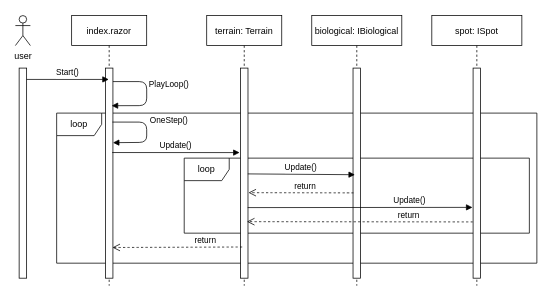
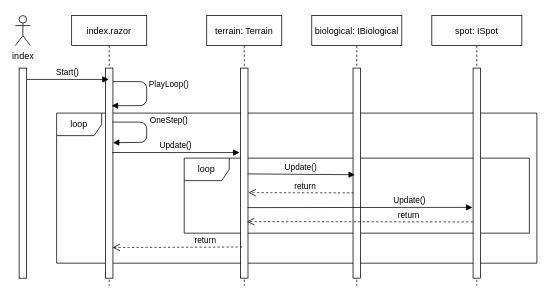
  <mxCell id="0" />
  <mxCell id="1" parent="0" />
  <mxCell id="2" value="loop" style="shape=umlFrame;whiteSpace=wrap;html=1;hachureGap=4;" vertex="1" parent="1"><mxGeometry x="75" y="150" width="640" height="200" as="geometry" /></mxCell>
  <mxCell id="3" value="loop" style="shape=umlFrame;whiteSpace=wrap;html=1;hachureGap=4;" vertex="1" parent="1"><mxGeometry x="245" y="210" width="460" height="100" as="geometry" /></mxCell>
  <mxCell id="4" value="index.razor" style="shape=umlLifeline;perimeter=lifelinePerimeter;container=1;collapsible=0;recursiveResize=0;rounded=0;shadow=0;strokeWidth=1;" parent="1" vertex="1"><mxGeometry x="95" y="20" width="100" height="360" as="geometry" /></mxCell>
  <mxCell id="5" value="" style="points=[];perimeter=orthogonalPerimeter;rounded=0;shadow=0;strokeWidth=1;" parent="4" vertex="1"><mxGeometry x="45" y="70" width="10" height="280" as="geometry" /></mxCell>
  <mxCell id="6" value="PlayLoop()" style="verticalAlign=bottom;endArrow=block;shadow=0;strokeWidth=1;entryX=0.833;entryY=0.179;entryDx=0;entryDy=0;entryPerimeter=0;" edge="1" parent="4" source="5" target="5"><mxGeometry x="-0.07" y="30" relative="1" as="geometry"><mxPoint x="60" y="90" as="sourcePoint" /><mxPoint x="60" y="120" as="targetPoint" /><Array as="points"><mxPoint x="100" y="88" /><mxPoint x="100" y="120" /></Array><mxPoint as="offset" /></mxGeometry></mxCell>
  <mxCell id="7" value="OneStep()" style="verticalAlign=bottom;endArrow=block;entryX=1;entryY=0.355;shadow=0;strokeWidth=1;entryDx=0;entryDy=0;entryPerimeter=0;exitX=0.933;exitY=0.257;exitDx=0;exitDy=0;exitPerimeter=0;" edge="1" parent="4" source="5" target="5"><mxGeometry x="-0.102" y="30" relative="1" as="geometry"><mxPoint x="60" y="142" as="sourcePoint" /><mxPoint x="65" y="168.791" as="targetPoint" /><Array as="points"><mxPoint x="100" y="142" /><mxPoint x="100" y="169" /></Array><mxPoint as="offset" /></mxGeometry></mxCell>
  <mxCell id="8" value="terrain: Terrain" style="shape=umlLifeline;perimeter=lifelinePerimeter;container=1;collapsible=0;recursiveResize=0;rounded=0;shadow=0;strokeWidth=1;" parent="1" vertex="1"><mxGeometry x="275" y="20" width="100" height="360" as="geometry" /></mxCell>
  <mxCell id="9" value="" style="points=[];perimeter=orthogonalPerimeter;rounded=0;shadow=0;strokeWidth=1;" parent="8" vertex="1"><mxGeometry x="45" y="70" width="10" height="280" as="geometry" /></mxCell>
  <mxCell id="10" value="Update()" style="verticalAlign=bottom;endArrow=block;entryX=-0.114;entryY=0.622;shadow=0;strokeWidth=1;entryDx=0;entryDy=0;entryPerimeter=0;exitX=0.9;exitY=0.402;exitDx=0;exitDy=0;exitPerimeter=0;" parent="1" source="5" edge="1"><mxGeometry relative="1" as="geometry"><mxPoint x="161.14" y="203.101" as="sourcePoint" /><mxPoint x="318.86" y="202.62" as="targetPoint" /><Array as="points" /></mxGeometry></mxCell>
  <mxCell id="11" value="" style="points=[];perimeter=orthogonalPerimeter;rounded=0;shadow=0;strokeWidth=1;" vertex="1" parent="1"><mxGeometry x="25" y="90" width="10" height="280" as="geometry" /></mxCell>
- <mxCell id="12" value="user" style="shape=umlActor;verticalLabelPosition=bottom;verticalAlign=top;html=1;outlineConnect=0;hachureGap=4;" vertex="1" parent="1"><mxGeometry x="20" y="20" width="20" height="40" as="geometry" /></mxCell>
+ <mxCell id="12" value="index" style="shape=umlActor;verticalLabelPosition=bottom;verticalAlign=top;html=1;outlineConnect=0;hachureGap=4;" vertex="1" parent="1"><mxGeometry x="20" y="20" width="20" height="40" as="geometry" /></mxCell>
  <mxCell id="13" value="Start()" style="verticalAlign=bottom;endArrow=block;shadow=0;strokeWidth=1;exitX=0.986;exitY=0.054;exitDx=0;exitDy=0;exitPerimeter=0;" edge="1" parent="1" source="11" target="4"><mxGeometry relative="1" as="geometry"><mxPoint x="160" y="110" as="sourcePoint" /><mxPoint x="330" y="110" as="targetPoint" /></mxGeometry></mxCell>
  <mxCell id="14" value="biological: IBiological" style="shape=umlLifeline;perimeter=lifelinePerimeter;container=1;collapsible=0;recursiveResize=0;rounded=0;shadow=0;strokeWidth=1;" vertex="1" parent="1"><mxGeometry x="415" y="20" width="120" height="360" as="geometry" /></mxCell>
  <mxCell id="15" value="" style="points=[];perimeter=orthogonalPerimeter;rounded=0;shadow=0;strokeWidth=1;" vertex="1" parent="14"><mxGeometry x="55" y="70" width="10" height="280" as="geometry" /></mxCell>
  <mxCell id="16" value="Update()" style="verticalAlign=bottom;endArrow=block;shadow=0;strokeWidth=1;exitX=0.971;exitY=0.689;exitDx=0;exitDy=0;exitPerimeter=0;entryX=0.257;entryY=0.695;entryDx=0;entryDy=0;entryPerimeter=0;" edge="1" parent="1"><mxGeometry relative="1" as="geometry"><mxPoint x="329.71" y="231.02" as="sourcePoint" /><mxPoint x="472.57" y="232.1" as="targetPoint" /><Array as="points" /></mxGeometry></mxCell>
  <mxCell id="17" value="spot: ISpot" style="shape=umlLifeline;perimeter=lifelinePerimeter;container=1;collapsible=0;recursiveResize=0;rounded=0;shadow=0;strokeWidth=1;" vertex="1" parent="1"><mxGeometry x="575" y="20" width="120" height="360" as="geometry" /></mxCell>
  <mxCell id="18" value="" style="points=[];perimeter=orthogonalPerimeter;rounded=0;shadow=0;strokeWidth=1;" vertex="1" parent="17"><mxGeometry x="55" y="70" width="10" height="280" as="geometry" /></mxCell>
  <mxCell id="19" value="Update()" style="verticalAlign=bottom;endArrow=block;shadow=0;strokeWidth=1;exitX=0.96;exitY=0.664;exitDx=0;exitDy=0;exitPerimeter=0;entryX=-0.083;entryY=0.898;entryDx=0;entryDy=0;entryPerimeter=0;" edge="1" parent="1" source="9"><mxGeometry x="0.439" y="1" relative="1" as="geometry"><mxPoint x="329.17" y="274.02" as="sourcePoint" /><mxPoint x="629.17" y="275.64" as="targetPoint" /><Array as="points" /><mxPoint as="offset" /></mxGeometry></mxCell>
  <mxCell id="20" value="return" style="html=1;verticalAlign=bottom;endArrow=open;dashed=1;endSize=8;rounded=0;sourcePerimeterSpacing=8;targetPerimeterSpacing=8;curved=1;entryX=1.063;entryY=0.593;entryDx=0;entryDy=0;entryPerimeter=0;exitX=0.055;exitY=0.594;exitDx=0;exitDy=0;exitPerimeter=0;" edge="1" parent="1" source="15" target="9"><mxGeometry x="-0.068" relative="1" as="geometry"><mxPoint x="455" y="253" as="sourcePoint" /><mxPoint x="355" y="250" as="targetPoint" /><mxPoint as="offset" /></mxGeometry></mxCell>
  <mxCell id="21" value="return" style="html=1;verticalAlign=bottom;endArrow=open;dashed=1;endSize=8;rounded=0;sourcePerimeterSpacing=8;targetPerimeterSpacing=8;curved=1;exitX=-0.052;exitY=0.962;exitDx=0;exitDy=0;exitPerimeter=0;entryX=0.857;entryY=0.731;entryDx=0;entryDy=0;entryPerimeter=0;" edge="1" parent="1" target="9"><mxGeometry x="-0.434" relative="1" as="geometry"><mxPoint x="629.48" y="295.02" as="sourcePoint" /><mxPoint x="325" y="295" as="targetPoint" /><mxPoint as="offset" /></mxGeometry></mxCell>
  <mxCell id="22" value="return" style="html=1;verticalAlign=bottom;endArrow=open;dashed=1;endSize=8;rounded=0;sourcePerimeterSpacing=8;targetPerimeterSpacing=8;curved=1;exitX=0.229;exitY=0.872;exitDx=0;exitDy=0;exitPerimeter=0;entryX=0.933;entryY=0.854;entryDx=0;entryDy=0;entryPerimeter=0;" edge="1" parent="1" target="5"><mxGeometry x="-0.434" relative="1" as="geometry"><mxPoint x="322.29" y="328.44" as="sourcePoint" /><mxPoint x="158.86" y="326.644" as="targetPoint" /><mxPoint as="offset" /></mxGeometry></mxCell>
